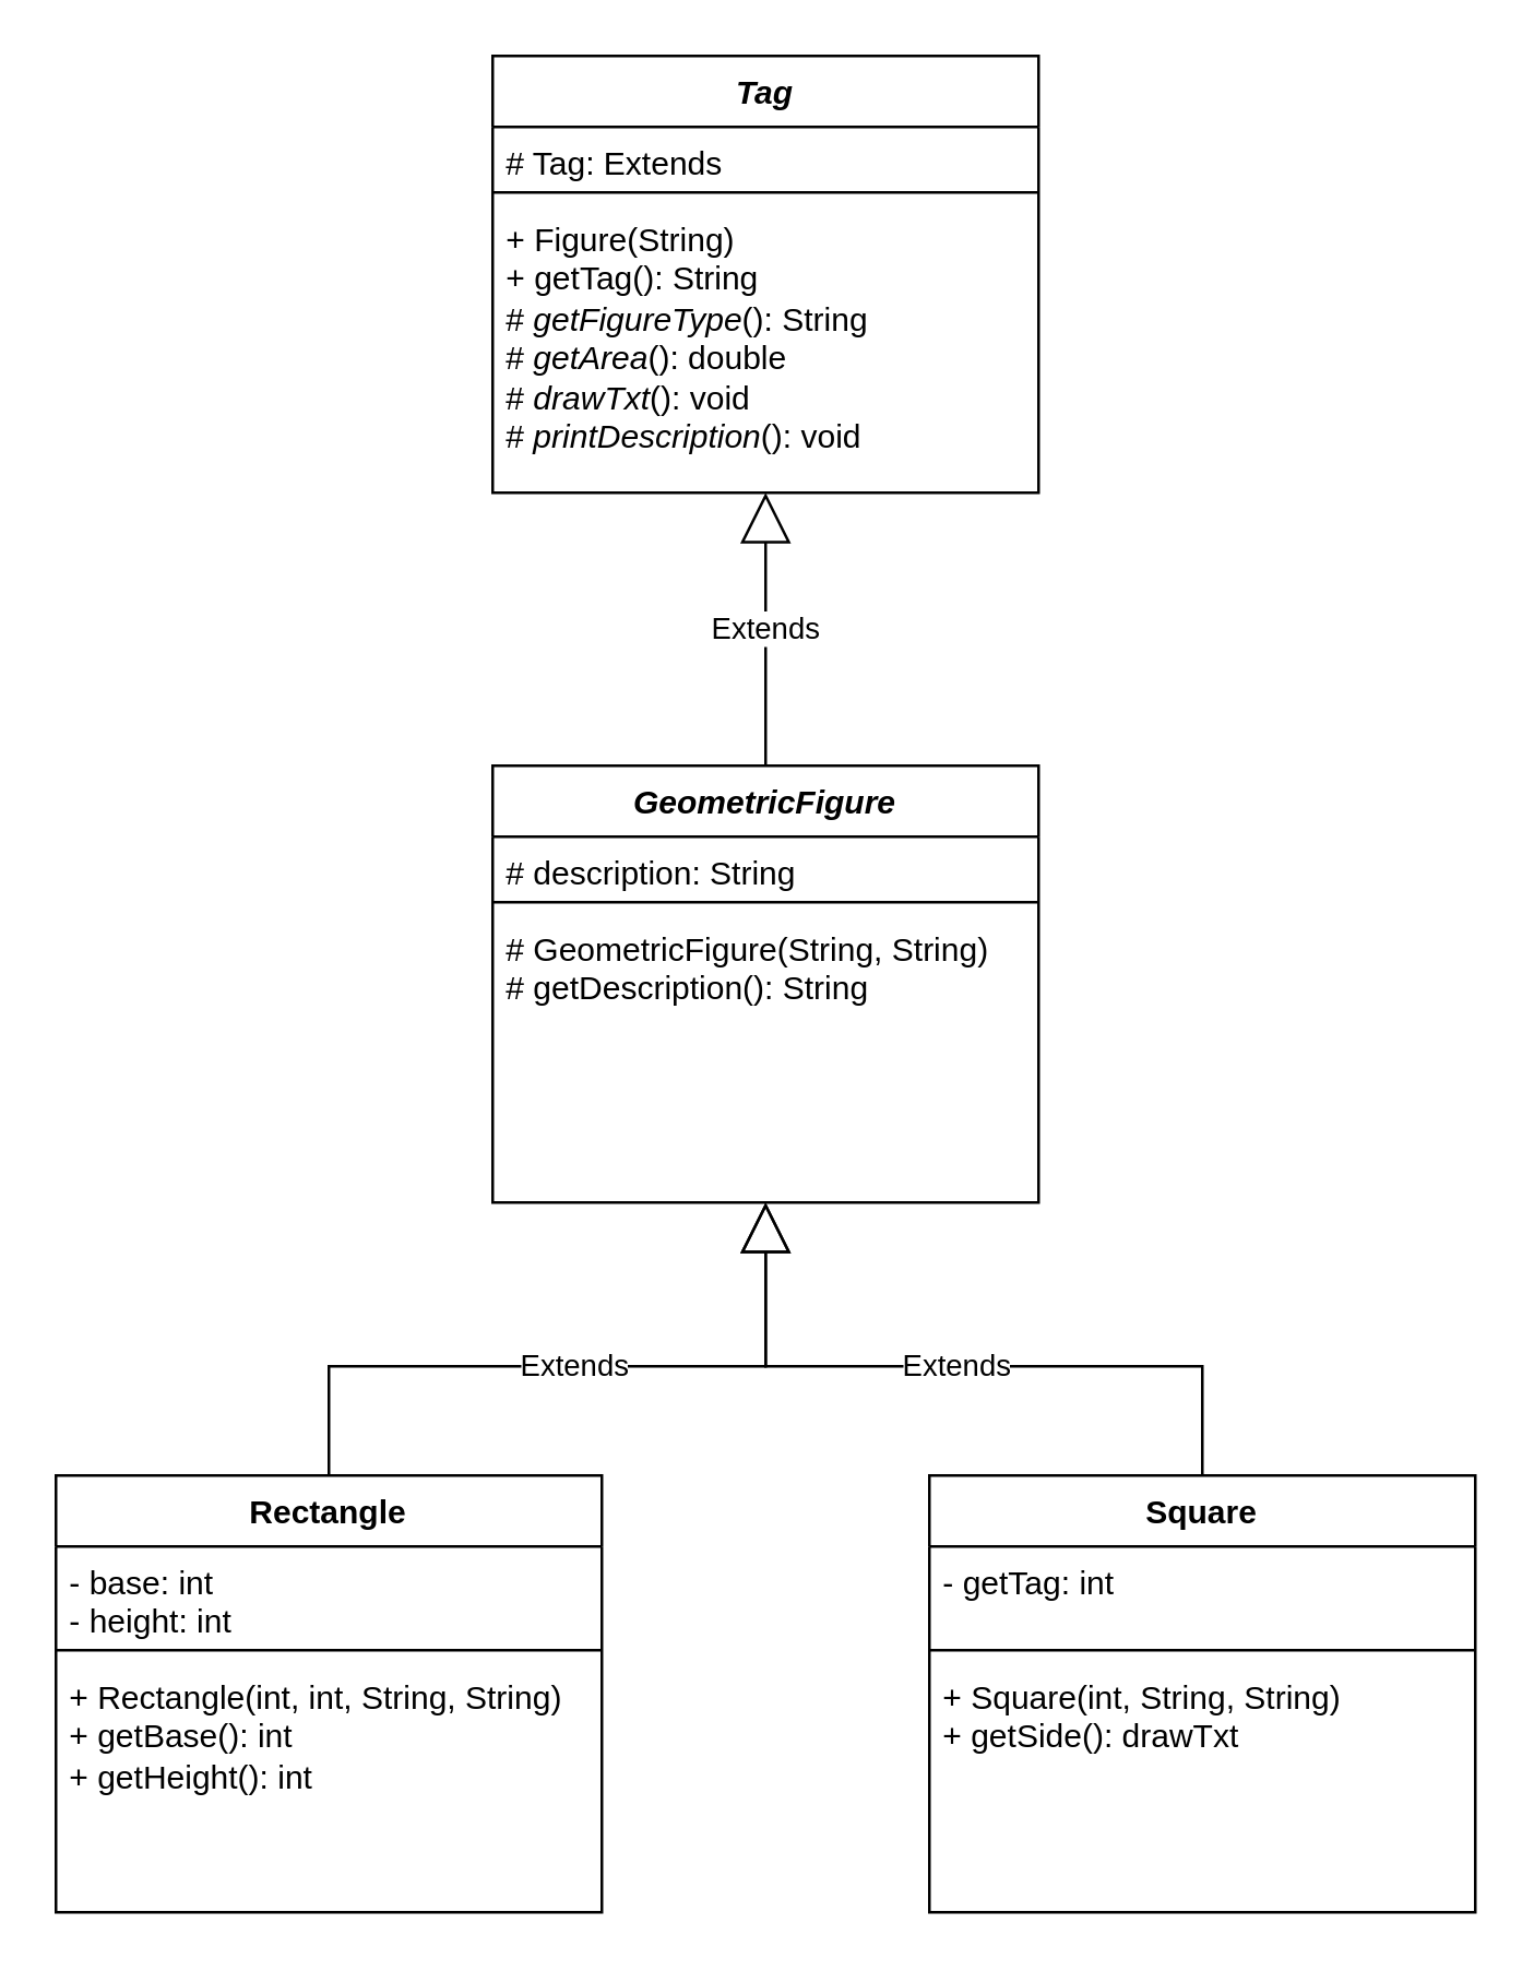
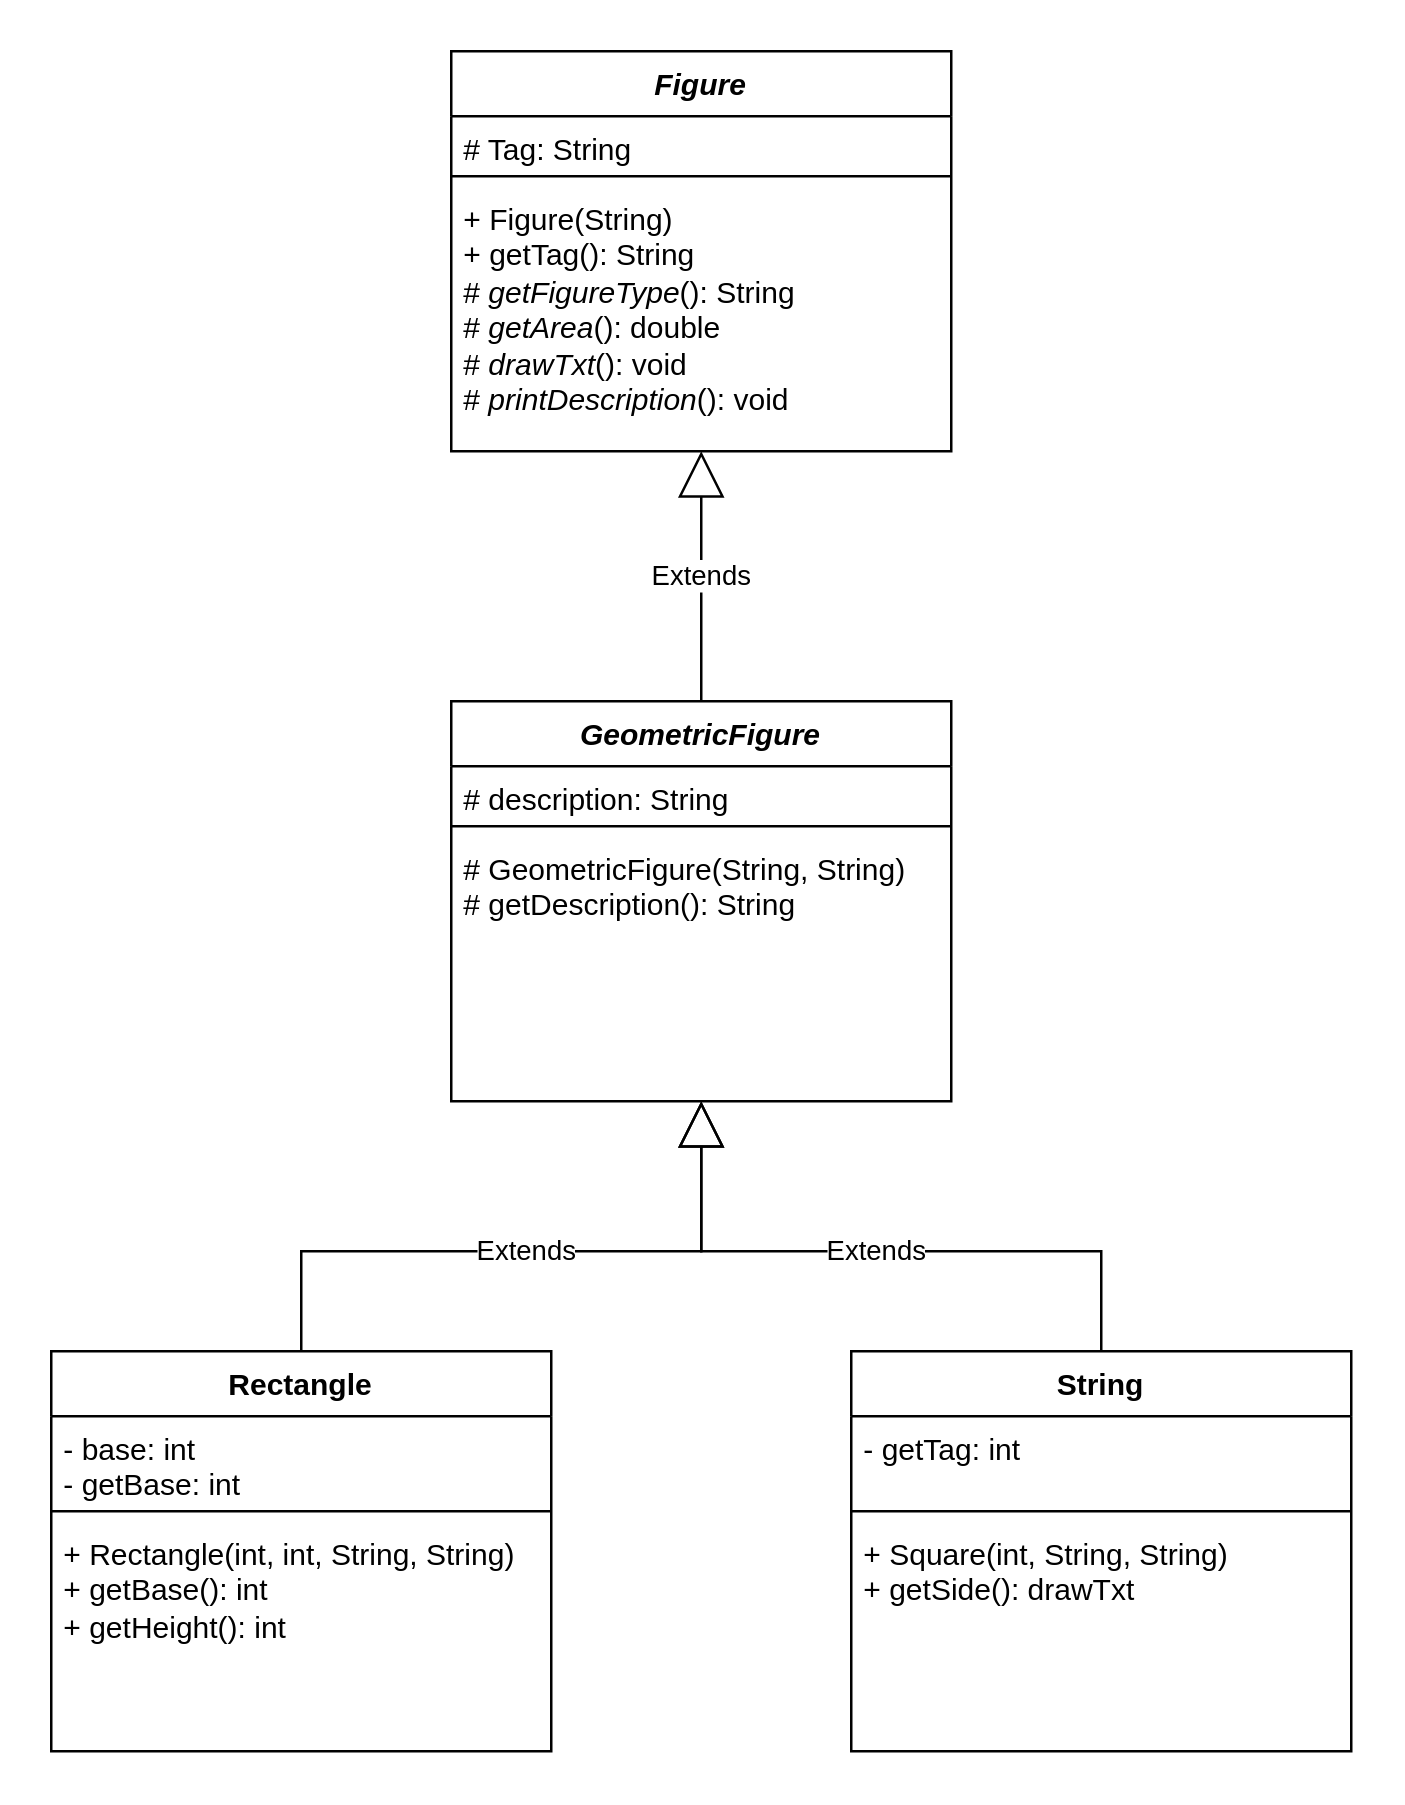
  <mxCell id="0" />
  <mxCell id="1" parent="0" />
- <mxCell id="2" value="Square" style="swimlane;fontStyle=1;align=center;verticalAlign=top;childLayout=stackLayout;horizontal=1;startSize=26;horizontalStack=0;resizeParent=1;resizeParentMax=0;resizeLast=0;collapsible=1;marginBottom=0;" parent="1" vertex="1"><mxGeometry x="340" y="540" width="200" height="160" as="geometry" /></mxCell>
+ <mxCell id="2" value="String" style="swimlane;fontStyle=1;align=center;verticalAlign=top;childLayout=stackLayout;horizontal=1;startSize=26;horizontalStack=0;resizeParent=1;resizeParentMax=0;resizeLast=0;collapsible=1;marginBottom=0;" parent="1" vertex="1"><mxGeometry x="340" y="540" width="200" height="160" as="geometry" /></mxCell>
  <mxCell id="3" value="&amp;nbsp;- getTag: int" style="text;html=1;strokeColor=none;fillColor=none;align=left;verticalAlign=top;whiteSpace=wrap;rounded=0;" parent="2" vertex="1"><mxGeometry y="26" width="200" height="34" as="geometry" /></mxCell>
  <mxCell id="4" value="" style="line;strokeWidth=1;fillColor=none;align=left;verticalAlign=middle;spacingTop=-1;spacingLeft=3;spacingRight=3;rotatable=0;labelPosition=right;points=[];portConstraint=eastwest;" parent="2" vertex="1"><mxGeometry y="60" width="200" height="8" as="geometry" /></mxCell>
  <mxCell id="5" value="&amp;nbsp;+ Square(int, String, String)&lt;br&gt;&amp;nbsp;+ getSide(): drawTxt&lt;br&gt;" style="text;html=1;strokeColor=none;fillColor=none;align=left;verticalAlign=top;whiteSpace=wrap;rounded=0;" parent="2" vertex="1"><mxGeometry y="68" width="200" height="92" as="geometry" /></mxCell>
- <mxCell id="6" value="Tag" style="swimlane;fontStyle=3;align=center;verticalAlign=top;childLayout=stackLayout;horizontal=1;startSize=26;horizontalStack=0;resizeParent=1;resizeParentMax=0;resizeLast=0;collapsible=1;marginBottom=0;" parent="1" vertex="1"><mxGeometry x="180" y="20" width="200" height="160" as="geometry" /></mxCell>
- <mxCell id="7" value="&amp;nbsp;# Tag: Extends" style="text;html=1;strokeColor=none;fillColor=none;align=left;verticalAlign=top;whiteSpace=wrap;rounded=0;" parent="6" vertex="1"><mxGeometry y="26" width="200" height="20" as="geometry" /></mxCell>
+ <mxCell id="6" value="Figure" style="swimlane;fontStyle=3;align=center;verticalAlign=top;childLayout=stackLayout;horizontal=1;startSize=26;horizontalStack=0;resizeParent=1;resizeParentMax=0;resizeLast=0;collapsible=1;marginBottom=0;" parent="1" vertex="1"><mxGeometry x="180" y="20" width="200" height="160" as="geometry" /></mxCell>
+ <mxCell id="7" value="&amp;nbsp;# Tag: String" style="text;html=1;strokeColor=none;fillColor=none;align=left;verticalAlign=top;whiteSpace=wrap;rounded=0;" parent="6" vertex="1"><mxGeometry y="26" width="200" height="20" as="geometry" /></mxCell>
  <mxCell id="8" value="" style="line;strokeWidth=1;fillColor=none;align=left;verticalAlign=middle;spacingTop=-1;spacingLeft=3;spacingRight=3;rotatable=0;labelPosition=right;points=[];portConstraint=eastwest;" parent="6" vertex="1"><mxGeometry y="46" width="200" height="8" as="geometry" /></mxCell>
  <mxCell id="9" value="&amp;nbsp;+ Figure(String)&lt;br&gt;&amp;nbsp;+ getTag(): String&lt;br&gt;&amp;nbsp;# &lt;i&gt;getFigureType&lt;/i&gt;(): String&lt;br&gt;&amp;nbsp;# &lt;i&gt;getArea&lt;/i&gt;(): double&lt;br&gt;&amp;nbsp;# &lt;i&gt;drawTxt&lt;/i&gt;(): void&lt;br&gt;&amp;nbsp;# &lt;i&gt;printDescription&lt;/i&gt;(): void&lt;br&gt;" style="text;html=1;strokeColor=none;fillColor=none;align=left;verticalAlign=top;whiteSpace=wrap;rounded=0;" parent="6" vertex="1"><mxGeometry y="54" width="200" height="106" as="geometry" /></mxCell>
  <mxCell id="10" value="GeometricFigure" style="swimlane;fontStyle=3;align=center;verticalAlign=top;childLayout=stackLayout;horizontal=1;startSize=26;horizontalStack=0;resizeParent=1;resizeParentMax=0;resizeLast=0;collapsible=1;marginBottom=0;" parent="1" vertex="1"><mxGeometry x="180" y="280" width="200" height="160" as="geometry" /></mxCell>
  <mxCell id="11" value="&amp;nbsp;# description: String" style="text;html=1;strokeColor=none;fillColor=none;align=left;verticalAlign=top;whiteSpace=wrap;rounded=0;" parent="10" vertex="1"><mxGeometry y="26" width="200" height="20" as="geometry" /></mxCell>
  <mxCell id="12" value="" style="line;strokeWidth=1;fillColor=none;align=left;verticalAlign=middle;spacingTop=-1;spacingLeft=3;spacingRight=3;rotatable=0;labelPosition=right;points=[];portConstraint=eastwest;" parent="10" vertex="1"><mxGeometry y="46" width="200" height="8" as="geometry" /></mxCell>
  <mxCell id="13" value="&amp;nbsp;# GeometricFigure(String, String)&lt;br&gt;&amp;nbsp;# getDescription(): String&lt;br&gt;&lt;br&gt;" style="text;html=1;strokeColor=none;fillColor=none;align=left;verticalAlign=top;whiteSpace=wrap;rounded=0;" parent="10" vertex="1"><mxGeometry y="54" width="200" height="106" as="geometry" /></mxCell>
  <mxCell id="14" value="Rectangle" style="swimlane;fontStyle=1;align=center;verticalAlign=top;childLayout=stackLayout;horizontal=1;startSize=26;horizontalStack=0;resizeParent=1;resizeParentMax=0;resizeLast=0;collapsible=1;marginBottom=0;" parent="1" vertex="1"><mxGeometry x="20" y="540" width="200" height="160" as="geometry" /></mxCell>
- <mxCell id="15" value="&amp;nbsp;- base: int&lt;br&gt;&amp;nbsp;- height: int&lt;br&gt;" style="text;html=1;strokeColor=none;fillColor=none;align=left;verticalAlign=top;whiteSpace=wrap;rounded=0;" parent="14" vertex="1"><mxGeometry y="26" width="200" height="34" as="geometry" /></mxCell>
+ <mxCell id="15" value="&amp;nbsp;- base: int&lt;br&gt;&amp;nbsp;- getBase: int&lt;br&gt;" style="text;html=1;strokeColor=none;fillColor=none;align=left;verticalAlign=top;whiteSpace=wrap;rounded=0;" parent="14" vertex="1"><mxGeometry y="26" width="200" height="34" as="geometry" /></mxCell>
  <mxCell id="16" value="" style="line;strokeWidth=1;fillColor=none;align=left;verticalAlign=middle;spacingTop=-1;spacingLeft=3;spacingRight=3;rotatable=0;labelPosition=right;points=[];portConstraint=eastwest;" parent="14" vertex="1"><mxGeometry y="60" width="200" height="8" as="geometry" /></mxCell>
  <mxCell id="17" value="&amp;nbsp;+ Rectangle(int, int, String, String)&lt;br&gt;&amp;nbsp;+ getBase(): int&lt;br&gt;&amp;nbsp;+ getHeight(): int&lt;br&gt;" style="text;html=1;strokeColor=none;fillColor=none;align=left;verticalAlign=top;whiteSpace=wrap;rounded=0;" parent="14" vertex="1"><mxGeometry y="68" width="200" height="92" as="geometry" /></mxCell>
  <mxCell id="18" value="Extends" style="endArrow=block;endSize=16;endFill=0;html=1;exitX=0.5;exitY=0;exitDx=0;exitDy=0;entryX=0.5;entryY=1;entryDx=0;entryDy=0;" parent="1" source="10" target="9" edge="1"><mxGeometry width="160" relative="1" as="geometry"><mxPoint x="420" y="240" as="sourcePoint" /><mxPoint x="580" y="240" as="targetPoint" /></mxGeometry></mxCell>
  <mxCell id="19" value="Extends" style="endArrow=block;endSize=16;endFill=0;html=1;exitX=0.5;exitY=0;exitDx=0;exitDy=0;entryX=0.5;entryY=1;entryDx=0;entryDy=0;rounded=0;" parent="1" source="14" target="13" edge="1"><mxGeometry width="160" relative="1" as="geometry"><mxPoint x="-100" y="390" as="sourcePoint" /><mxPoint x="510" y="490" as="targetPoint" /><Array as="points"><mxPoint x="120" y="500" /><mxPoint x="280" y="500" /></Array></mxGeometry></mxCell>
  <mxCell id="20" value="Extends" style="endArrow=block;endSize=16;endFill=0;html=1;exitX=0.5;exitY=0;exitDx=0;exitDy=0;entryX=0.5;entryY=1;entryDx=0;entryDy=0;rounded=0;" parent="1" source="2" target="13" edge="1"><mxGeometry width="160" relative="1" as="geometry"><mxPoint x="453" y="406.5" as="sourcePoint" /><mxPoint x="613" y="406.5" as="targetPoint" /><Array as="points"><mxPoint x="440" y="500" /><mxPoint x="280" y="500" /></Array></mxGeometry></mxCell>
